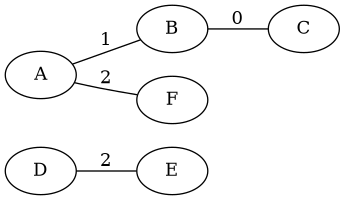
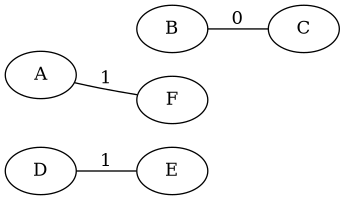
  graph {
    rankdir=LR
    D
    E
    B
    C
    A
    F
-   D -- E [label=2]
+   D -- E [label=1]
    B -- C [label=0]
-   A -- B [label=1]
-   A -- F [label=2]
+   A -- F [label=1]
  }
